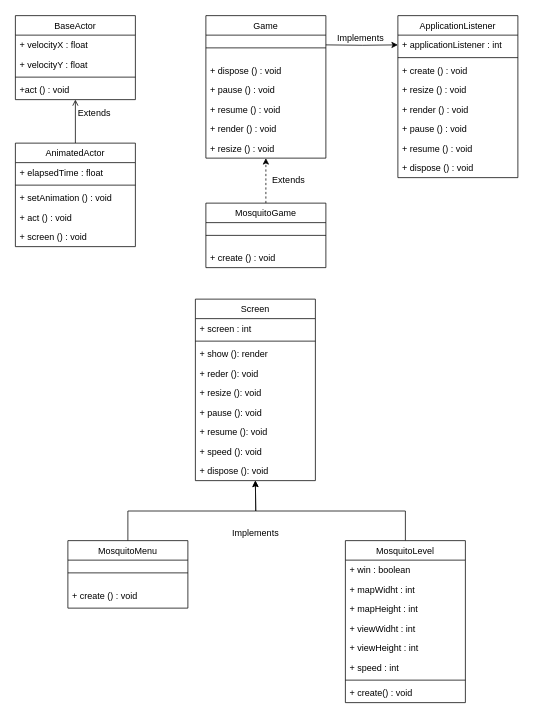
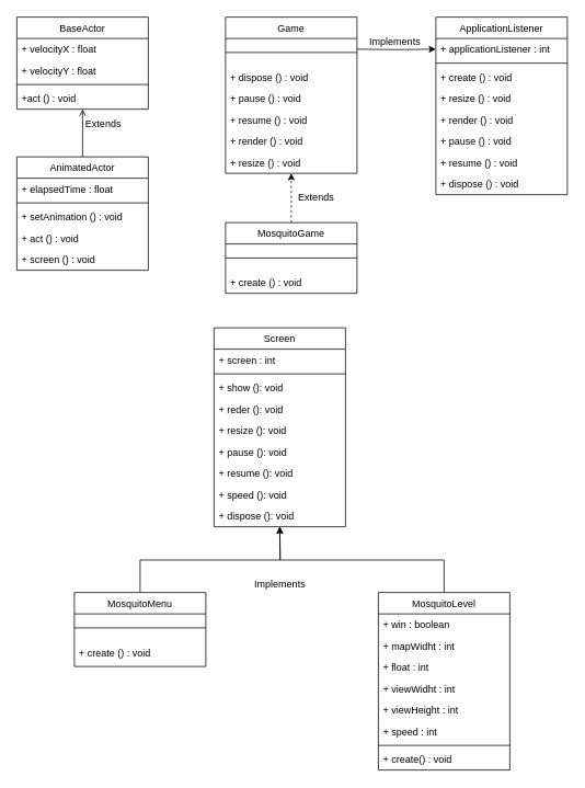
  <mxCell id="0" />
  <mxCell id="1" parent="0" />
  <mxCell id="2" value="BaseActor" style="swimlane;fontStyle=0;align=center;verticalAlign=top;childLayout=stackLayout;horizontal=1;startSize=26;horizontalStack=0;resizeParent=1;resizeLast=0;collapsible=1;marginBottom=0;rounded=0;shadow=0;strokeWidth=1;" parent="1" vertex="1"><mxGeometry x="20" y="20" width="160" height="112" as="geometry"><mxRectangle x="340" y="380" width="170" height="26" as="alternateBounds" /></mxGeometry></mxCell>
  <mxCell id="3" value="+ velocityX : float" style="text;align=left;verticalAlign=top;spacingLeft=4;spacingRight=4;overflow=hidden;rotatable=0;points=[[0,0.5],[1,0.5]];portConstraint=eastwest;" parent="2" vertex="1"><mxGeometry y="26" width="160" height="26" as="geometry" /></mxCell>
  <mxCell id="4" value="+ velocityY : float" style="text;align=left;verticalAlign=top;spacingLeft=4;spacingRight=4;overflow=hidden;rotatable=0;points=[[0,0.5],[1,0.5]];portConstraint=eastwest;" vertex="1" parent="2"><mxGeometry y="52" width="160" height="26" as="geometry" /></mxCell>
  <mxCell id="5" value="" style="line;html=1;strokeWidth=1;align=left;verticalAlign=middle;spacingTop=-1;spacingLeft=3;spacingRight=3;rotatable=0;labelPosition=right;points=[];portConstraint=eastwest;" parent="2" vertex="1"><mxGeometry y="78" width="160" height="8" as="geometry" /></mxCell>
  <mxCell id="6" value="+act () : void" style="text;align=left;verticalAlign=top;spacingLeft=4;spacingRight=4;overflow=hidden;rotatable=0;points=[[0,0.5],[1,0.5]];portConstraint=eastwest;" vertex="1" parent="2"><mxGeometry y="86" width="160" height="26" as="geometry" /></mxCell>
  <mxCell id="7" style="edgeStyle=orthogonalEdgeStyle;rounded=0;orthogonalLoop=1;jettySize=auto;html=1;exitX=0.5;exitY=0;exitDx=0;exitDy=0;entryX=0.5;entryY=1;entryDx=0;entryDy=0;endArrow=open;" parent="1" source="8" target="2" edge="1"><mxGeometry relative="1" as="geometry" /></mxCell>
  <mxCell id="8" value="AnimatedActor" style="swimlane;fontStyle=0;align=center;verticalAlign=top;childLayout=stackLayout;horizontal=1;startSize=26;horizontalStack=0;resizeParent=1;resizeLast=0;collapsible=1;marginBottom=0;rounded=0;shadow=0;strokeWidth=1;" parent="1" vertex="1"><mxGeometry x="20" y="190" width="160" height="138" as="geometry"><mxRectangle x="340" y="380" width="170" height="26" as="alternateBounds" /></mxGeometry></mxCell>
  <mxCell id="9" value="+ elapsedTime : float" style="text;align=left;verticalAlign=top;spacingLeft=4;spacingRight=4;overflow=hidden;rotatable=0;points=[[0,0.5],[1,0.5]];portConstraint=eastwest;" parent="8" vertex="1"><mxGeometry y="26" width="160" height="26" as="geometry" /></mxCell>
  <mxCell id="10" value="" style="line;html=1;strokeWidth=1;align=left;verticalAlign=middle;spacingTop=-1;spacingLeft=3;spacingRight=3;rotatable=0;labelPosition=right;points=[];portConstraint=eastwest;" parent="8" vertex="1"><mxGeometry y="52" width="160" height="8" as="geometry" /></mxCell>
  <mxCell id="11" value="+ setAnimation () : void" style="text;align=left;verticalAlign=top;spacingLeft=4;spacingRight=4;overflow=hidden;rotatable=0;points=[[0,0.5],[1,0.5]];portConstraint=eastwest;" vertex="1" parent="8"><mxGeometry y="60" width="160" height="26" as="geometry" /></mxCell>
  <mxCell id="12" value="+ act () : void" style="text;align=left;verticalAlign=top;spacingLeft=4;spacingRight=4;overflow=hidden;rotatable=0;points=[[0,0.5],[1,0.5]];portConstraint=eastwest;" vertex="1" parent="8"><mxGeometry y="86" width="160" height="26" as="geometry" /></mxCell>
  <mxCell id="13" value="+ screen () : void" style="text;align=left;verticalAlign=top;spacingLeft=4;spacingRight=4;overflow=hidden;rotatable=0;points=[[0,0.5],[1,0.5]];portConstraint=eastwest;" vertex="1" parent="8"><mxGeometry y="112" width="160" height="26" as="geometry" /></mxCell>
  <mxCell id="14" style="edgeStyle=orthogonalEdgeStyle;rounded=0;orthogonalLoop=1;jettySize=auto;html=1;exitX=0.5;exitY=0;exitDx=0;exitDy=0;entryX=0.5;entryY=1;entryDx=0;entryDy=0;dashed=1;" parent="1" source="15" target="32" edge="1"><mxGeometry relative="1" as="geometry" /></mxCell>
  <mxCell id="15" value="MosquitoGame" style="swimlane;fontStyle=0;align=center;verticalAlign=top;childLayout=stackLayout;horizontal=1;startSize=26;horizontalStack=0;resizeParent=1;resizeLast=0;collapsible=1;marginBottom=0;rounded=0;shadow=0;strokeWidth=1;" parent="1" vertex="1"><mxGeometry x="274" y="270" width="160" height="86" as="geometry"><mxRectangle x="340" y="380" width="170" height="26" as="alternateBounds" /></mxGeometry></mxCell>
  <mxCell id="16" value="" style="line;html=1;strokeWidth=1;align=left;verticalAlign=middle;spacingTop=-1;spacingLeft=3;spacingRight=3;rotatable=0;labelPosition=right;points=[];portConstraint=eastwest;" parent="15" vertex="1"><mxGeometry y="26" width="160" height="34" as="geometry" /></mxCell>
  <mxCell id="17" value="+ create () : void" style="text;align=left;verticalAlign=top;spacingLeft=4;spacingRight=4;overflow=hidden;rotatable=0;points=[[0,0.5],[1,0.5]];portConstraint=eastwest;" vertex="1" parent="15"><mxGeometry y="60" width="160" height="26" as="geometry" /></mxCell>
  <mxCell id="18" style="edgeStyle=orthogonalEdgeStyle;rounded=0;orthogonalLoop=1;jettySize=auto;html=1;exitX=0.5;exitY=0;exitDx=0;exitDy=0;" edge="1" parent="1" source="19"><mxGeometry relative="1" as="geometry"><mxPoint x="340" y="640" as="targetPoint" /></mxGeometry></mxCell>
  <mxCell id="19" value="MosquitoMenu" style="swimlane;fontStyle=0;align=center;verticalAlign=top;childLayout=stackLayout;horizontal=1;startSize=26;horizontalStack=0;resizeParent=1;resizeLast=0;collapsible=1;marginBottom=0;rounded=0;shadow=0;strokeWidth=1;" parent="1" vertex="1"><mxGeometry x="90" y="720" width="160" height="90" as="geometry"><mxRectangle x="340" y="380" width="170" height="26" as="alternateBounds" /></mxGeometry></mxCell>
  <mxCell id="20" value="" style="line;html=1;strokeWidth=1;align=left;verticalAlign=middle;spacingTop=-1;spacingLeft=3;spacingRight=3;rotatable=0;labelPosition=right;points=[];portConstraint=eastwest;" parent="19" vertex="1"><mxGeometry y="26" width="160" height="34" as="geometry" /></mxCell>
  <mxCell id="21" value="+ create () : void" style="text;align=left;verticalAlign=top;spacingLeft=4;spacingRight=4;overflow=hidden;rotatable=0;points=[[0,0.5],[1,0.5]];portConstraint=eastwest;" vertex="1" parent="19"><mxGeometry y="60" width="160" height="26" as="geometry" /></mxCell>
  <mxCell id="22" style="edgeStyle=orthogonalEdgeStyle;rounded=0;orthogonalLoop=1;jettySize=auto;html=1;exitX=0.5;exitY=0;exitDx=0;exitDy=0;" edge="1" parent="1" source="23"><mxGeometry relative="1" as="geometry"><mxPoint x="340" y="640" as="targetPoint" /></mxGeometry></mxCell>
  <mxCell id="23" value="MosquitoLevel" style="swimlane;fontStyle=0;align=center;verticalAlign=top;childLayout=stackLayout;horizontal=1;startSize=26;horizontalStack=0;resizeParent=1;resizeLast=0;collapsible=1;marginBottom=0;rounded=0;shadow=0;strokeWidth=1;" parent="1" vertex="1"><mxGeometry x="460" y="720" width="160" height="216" as="geometry"><mxRectangle x="340" y="380" width="170" height="26" as="alternateBounds" /></mxGeometry></mxCell>
  <mxCell id="24" value="+ win : boolean" style="text;align=left;verticalAlign=top;spacingLeft=4;spacingRight=4;overflow=hidden;rotatable=0;points=[[0,0.5],[1,0.5]];portConstraint=eastwest;" parent="23" vertex="1"><mxGeometry y="26" width="160" height="26" as="geometry" /></mxCell>
  <mxCell id="25" value="+ mapWidht : int" style="text;align=left;verticalAlign=top;spacingLeft=4;spacingRight=4;overflow=hidden;rotatable=0;points=[[0,0.5],[1,0.5]];portConstraint=eastwest;" vertex="1" parent="23"><mxGeometry y="52" width="160" height="26" as="geometry" /></mxCell>
- <mxCell id="26" value="+ mapHeight : int" style="text;align=left;verticalAlign=top;spacingLeft=4;spacingRight=4;overflow=hidden;rotatable=0;points=[[0,0.5],[1,0.5]];portConstraint=eastwest;" vertex="1" parent="23"><mxGeometry y="78" width="160" height="26" as="geometry" /></mxCell>
+ <mxCell id="26" value="+ float : int" style="text;align=left;verticalAlign=top;spacingLeft=4;spacingRight=4;overflow=hidden;rotatable=0;points=[[0,0.5],[1,0.5]];portConstraint=eastwest;" vertex="1" parent="23"><mxGeometry y="78" width="160" height="26" as="geometry" /></mxCell>
  <mxCell id="27" value="+ viewWidht : int" style="text;align=left;verticalAlign=top;spacingLeft=4;spacingRight=4;overflow=hidden;rotatable=0;points=[[0,0.5],[1,0.5]];portConstraint=eastwest;" vertex="1" parent="23"><mxGeometry y="104" width="160" height="26" as="geometry" /></mxCell>
  <mxCell id="28" value="+ viewHeight : int" style="text;align=left;verticalAlign=top;spacingLeft=4;spacingRight=4;overflow=hidden;rotatable=0;points=[[0,0.5],[1,0.5]];portConstraint=eastwest;" vertex="1" parent="23"><mxGeometry y="130" width="160" height="26" as="geometry" /></mxCell>
  <mxCell id="29" value="+ speed : int" style="text;align=left;verticalAlign=top;spacingLeft=4;spacingRight=4;overflow=hidden;rotatable=0;points=[[0,0.5],[1,0.5]];portConstraint=eastwest;" vertex="1" parent="23"><mxGeometry y="156" width="160" height="26" as="geometry" /></mxCell>
  <mxCell id="30" value="" style="line;html=1;strokeWidth=1;align=left;verticalAlign=middle;spacingTop=-1;spacingLeft=3;spacingRight=3;rotatable=0;labelPosition=right;points=[];portConstraint=eastwest;" parent="23" vertex="1"><mxGeometry y="182" width="160" height="8" as="geometry" /></mxCell>
  <mxCell id="31" value="+ create() : void" style="text;align=left;verticalAlign=top;spacingLeft=4;spacingRight=4;overflow=hidden;rotatable=0;points=[[0,0.5],[1,0.5]];portConstraint=eastwest;" vertex="1" parent="23"><mxGeometry y="190" width="160" height="26" as="geometry" /></mxCell>
  <mxCell id="32" value="Game" style="swimlane;fontStyle=0;align=center;verticalAlign=top;childLayout=stackLayout;horizontal=1;startSize=26;horizontalStack=0;resizeParent=1;resizeLast=0;collapsible=1;marginBottom=0;rounded=0;shadow=0;strokeWidth=1;" parent="1" vertex="1"><mxGeometry x="274" y="20" width="160" height="190" as="geometry"><mxRectangle x="340" y="380" width="170" height="26" as="alternateBounds" /></mxGeometry></mxCell>
  <mxCell id="33" value="" style="line;html=1;strokeWidth=1;align=left;verticalAlign=middle;spacingTop=-1;spacingLeft=3;spacingRight=3;rotatable=0;labelPosition=right;points=[];portConstraint=eastwest;" parent="32" vertex="1"><mxGeometry y="26" width="160" height="34" as="geometry" /></mxCell>
  <mxCell id="34" value="+ dispose () : void" style="text;align=left;verticalAlign=top;spacingLeft=4;spacingRight=4;overflow=hidden;rotatable=0;points=[[0,0.5],[1,0.5]];portConstraint=eastwest;" vertex="1" parent="32"><mxGeometry y="60" width="160" height="26" as="geometry" /></mxCell>
  <mxCell id="35" value="+ pause () : void" style="text;align=left;verticalAlign=top;spacingLeft=4;spacingRight=4;overflow=hidden;rotatable=0;points=[[0,0.5],[1,0.5]];portConstraint=eastwest;" vertex="1" parent="32"><mxGeometry y="86" width="160" height="26" as="geometry" /></mxCell>
  <mxCell id="36" value="+ resume () : void" style="text;align=left;verticalAlign=top;spacingLeft=4;spacingRight=4;overflow=hidden;rotatable=0;points=[[0,0.5],[1,0.5]];portConstraint=eastwest;" vertex="1" parent="32"><mxGeometry y="112" width="160" height="26" as="geometry" /></mxCell>
  <mxCell id="37" value="+ render () : void" style="text;align=left;verticalAlign=top;spacingLeft=4;spacingRight=4;overflow=hidden;rotatable=0;points=[[0,0.5],[1,0.5]];portConstraint=eastwest;" vertex="1" parent="32"><mxGeometry y="138" width="160" height="26" as="geometry" /></mxCell>
  <mxCell id="38" value="+ resize () : void" style="text;align=left;verticalAlign=top;spacingLeft=4;spacingRight=4;overflow=hidden;rotatable=0;points=[[0,0.5],[1,0.5]];portConstraint=eastwest;" vertex="1" parent="32"><mxGeometry y="164" width="160" height="26" as="geometry" /></mxCell>
  <mxCell id="39" value="ApplicationListener" style="swimlane;fontStyle=0;align=center;verticalAlign=top;childLayout=stackLayout;horizontal=1;startSize=26;horizontalStack=0;resizeParent=1;resizeLast=0;collapsible=1;marginBottom=0;rounded=0;shadow=0;strokeWidth=1;" parent="1" vertex="1"><mxGeometry x="530" y="20" width="160" height="216" as="geometry"><mxRectangle x="340" y="380" width="170" height="26" as="alternateBounds" /></mxGeometry></mxCell>
  <mxCell id="40" value="+ applicationListener : int" style="text;align=left;verticalAlign=top;spacingLeft=4;spacingRight=4;overflow=hidden;rotatable=0;points=[[0,0.5],[1,0.5]];portConstraint=eastwest;" parent="39" vertex="1"><mxGeometry y="26" width="160" height="26" as="geometry" /></mxCell>
  <mxCell id="41" value="" style="line;html=1;strokeWidth=1;align=left;verticalAlign=middle;spacingTop=-1;spacingLeft=3;spacingRight=3;rotatable=0;labelPosition=right;points=[];portConstraint=eastwest;" parent="39" vertex="1"><mxGeometry y="52" width="160" height="8" as="geometry" /></mxCell>
  <mxCell id="42" value="+ create () : void" style="text;align=left;verticalAlign=top;spacingLeft=4;spacingRight=4;overflow=hidden;rotatable=0;points=[[0,0.5],[1,0.5]];portConstraint=eastwest;" vertex="1" parent="39"><mxGeometry y="60" width="160" height="26" as="geometry" /></mxCell>
  <mxCell id="43" value="+ resize () : void" style="text;align=left;verticalAlign=top;spacingLeft=4;spacingRight=4;overflow=hidden;rotatable=0;points=[[0,0.5],[1,0.5]];portConstraint=eastwest;" vertex="1" parent="39"><mxGeometry y="86" width="160" height="26" as="geometry" /></mxCell>
  <mxCell id="44" value="+ render () : void" style="text;align=left;verticalAlign=top;spacingLeft=4;spacingRight=4;overflow=hidden;rotatable=0;points=[[0,0.5],[1,0.5]];portConstraint=eastwest;" vertex="1" parent="39"><mxGeometry y="112" width="160" height="26" as="geometry" /></mxCell>
  <mxCell id="45" value="+ pause () : void" style="text;align=left;verticalAlign=top;spacingLeft=4;spacingRight=4;overflow=hidden;rotatable=0;points=[[0,0.5],[1,0.5]];portConstraint=eastwest;" vertex="1" parent="39"><mxGeometry y="138" width="160" height="26" as="geometry" /></mxCell>
  <mxCell id="46" value="+ resume () : void" style="text;align=left;verticalAlign=top;spacingLeft=4;spacingRight=4;overflow=hidden;rotatable=0;points=[[0,0.5],[1,0.5]];portConstraint=eastwest;" vertex="1" parent="39"><mxGeometry y="164" width="160" height="26" as="geometry" /></mxCell>
  <mxCell id="47" value="+ dispose () : void" style="text;align=left;verticalAlign=top;spacingLeft=4;spacingRight=4;overflow=hidden;rotatable=0;points=[[0,0.5],[1,0.5]];portConstraint=eastwest;" vertex="1" parent="39"><mxGeometry y="190" width="160" height="26" as="geometry" /></mxCell>
  <mxCell id="48" style="edgeStyle=orthogonalEdgeStyle;rounded=0;orthogonalLoop=1;jettySize=auto;html=1;exitX=1;exitY=0.5;exitDx=0;exitDy=0;" parent="1" target="40" edge="1"><mxGeometry relative="1" as="geometry"><mxPoint x="434" y="59" as="sourcePoint" /></mxGeometry></mxCell>
  <mxCell id="49" value="Screen" style="swimlane;fontStyle=0;align=center;verticalAlign=top;childLayout=stackLayout;horizontal=1;startSize=26;horizontalStack=0;resizeParent=1;resizeLast=0;collapsible=1;marginBottom=0;rounded=0;shadow=0;strokeWidth=1;" parent="1" vertex="1"><mxGeometry x="260" y="398" width="160" height="242" as="geometry"><mxRectangle x="340" y="380" width="170" height="26" as="alternateBounds" /></mxGeometry></mxCell>
  <mxCell id="50" value="+ screen : int" style="text;align=left;verticalAlign=top;spacingLeft=4;spacingRight=4;overflow=hidden;rotatable=0;points=[[0,0.5],[1,0.5]];portConstraint=eastwest;" parent="49" vertex="1"><mxGeometry y="26" width="160" height="26" as="geometry" /></mxCell>
  <mxCell id="51" value="" style="line;html=1;strokeWidth=1;align=left;verticalAlign=middle;spacingTop=-1;spacingLeft=3;spacingRight=3;rotatable=0;labelPosition=right;points=[];portConstraint=eastwest;" parent="49" vertex="1"><mxGeometry y="52" width="160" height="8" as="geometry" /></mxCell>
- <mxCell id="52" value="+ show (): render" style="text;align=left;verticalAlign=top;spacingLeft=4;spacingRight=4;overflow=hidden;rotatable=0;points=[[0,0.5],[1,0.5]];portConstraint=eastwest;" vertex="1" parent="49"><mxGeometry y="60" width="160" height="26" as="geometry" /></mxCell>
+ <mxCell id="52" value="+ show (): void" style="text;align=left;verticalAlign=top;spacingLeft=4;spacingRight=4;overflow=hidden;rotatable=0;points=[[0,0.5],[1,0.5]];portConstraint=eastwest;" vertex="1" parent="49"><mxGeometry y="60" width="160" height="26" as="geometry" /></mxCell>
  <mxCell id="53" value="+ reder (): void" style="text;align=left;verticalAlign=top;spacingLeft=4;spacingRight=4;overflow=hidden;rotatable=0;points=[[0,0.5],[1,0.5]];portConstraint=eastwest;" vertex="1" parent="49"><mxGeometry y="86" width="160" height="26" as="geometry" /></mxCell>
  <mxCell id="54" value="+ resize (): void" style="text;align=left;verticalAlign=top;spacingLeft=4;spacingRight=4;overflow=hidden;rotatable=0;points=[[0,0.5],[1,0.5]];portConstraint=eastwest;" vertex="1" parent="49"><mxGeometry y="112" width="160" height="26" as="geometry" /></mxCell>
  <mxCell id="55" value="+ pause (): void" style="text;align=left;verticalAlign=top;spacingLeft=4;spacingRight=4;overflow=hidden;rotatable=0;points=[[0,0.5],[1,0.5]];portConstraint=eastwest;" vertex="1" parent="49"><mxGeometry y="138" width="160" height="26" as="geometry" /></mxCell>
  <mxCell id="56" value="+ resume (): void" style="text;align=left;verticalAlign=top;spacingLeft=4;spacingRight=4;overflow=hidden;rotatable=0;points=[[0,0.5],[1,0.5]];portConstraint=eastwest;" vertex="1" parent="49"><mxGeometry y="164" width="160" height="26" as="geometry" /></mxCell>
  <mxCell id="57" value="+ speed (): void" style="text;align=left;verticalAlign=top;spacingLeft=4;spacingRight=4;overflow=hidden;rotatable=0;points=[[0,0.5],[1,0.5]];portConstraint=eastwest;" vertex="1" parent="49"><mxGeometry y="190" width="160" height="26" as="geometry" /></mxCell>
  <mxCell id="58" value="+ dispose (): void" style="text;align=left;verticalAlign=top;spacingLeft=4;spacingRight=4;overflow=hidden;rotatable=0;points=[[0,0.5],[1,0.5]];portConstraint=eastwest;" vertex="1" parent="49"><mxGeometry y="216" width="160" height="26" as="geometry" /></mxCell>
  <mxCell id="59" value="Extends" style="text;html=1;align=center;verticalAlign=middle;resizable=0;points=[];autosize=1;strokeColor=none;fillColor=none;" parent="1" vertex="1"><mxGeometry x="95" y="140" width="60" height="20" as="geometry" /></mxCell>
  <mxCell id="60" value="Extends" style="text;html=1;align=center;verticalAlign=middle;resizable=0;points=[];autosize=1;strokeColor=none;fillColor=none;" parent="1" vertex="1"><mxGeometry x="354" y="230" width="60" height="20" as="geometry" /></mxCell>
  <mxCell id="61" value="Implements" style="text;html=1;align=center;verticalAlign=middle;resizable=0;points=[];autosize=1;strokeColor=none;fillColor=none;" parent="1" vertex="1"><mxGeometry x="440" y="40" width="80" height="20" as="geometry" /></mxCell>
  <mxCell id="62" value="Implements" style="text;html=1;align=center;verticalAlign=middle;resizable=0;points=[];autosize=1;strokeColor=none;fillColor=none;" vertex="1" parent="1"><mxGeometry x="300" y="700" width="80" height="20" as="geometry" /></mxCell>
